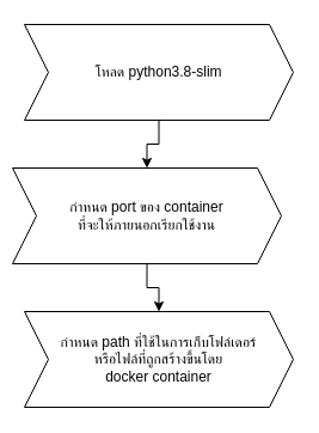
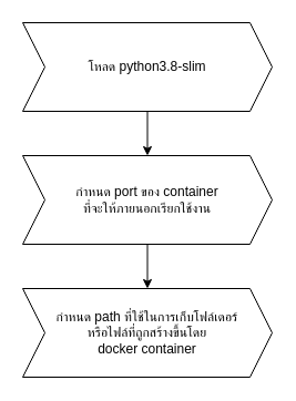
  <mxCell id="0" />
  <mxCell id="1" parent="0" />
  <mxCell id="2" style="edgeStyle=orthogonalEdgeStyle;rounded=0;orthogonalLoop=1;jettySize=auto;html=1;entryX=0.5;entryY=0;entryDx=0;entryDy=0;" edge="1" parent="1" source="3" target="5"><mxGeometry relative="1" as="geometry" /></mxCell>
  <mxCell id="3" value="โหลด python3.8-slim" style="shape=step;perimeter=stepPerimeter;whiteSpace=wrap;html=1;fixedSize=1;" vertex="1" parent="1"><mxGeometry x="20" y="20" width="225" height="80" as="geometry" /></mxCell>
  <mxCell id="4" style="edgeStyle=orthogonalEdgeStyle;rounded=0;orthogonalLoop=1;jettySize=auto;html=1;entryX=0.5;entryY=0;entryDx=0;entryDy=0;" edge="1" parent="1" source="5" target="6"><mxGeometry relative="1" as="geometry" /></mxCell>
- <mxCell id="5" value="กำหนด port ของ container&lt;br&gt;ที่จะให้ภายนอกเรียกใช้งาน" style="shape=step;perimeter=stepPerimeter;whiteSpace=wrap;html=1;fixedSize=1;" vertex="1" parent="1"><mxGeometry x="10" y="140" width="225" height="80" as="geometry" /></mxCell>
+ <mxCell id="5" value="กำหนด port ของ container&lt;br&gt;ที่จะให้ภายนอกเรียกใช้งาน" style="shape=step;perimeter=stepPerimeter;whiteSpace=wrap;html=1;fixedSize=1;" vertex="1" parent="1"><mxGeometry x="20" y="140" width="225" height="80" as="geometry" /></mxCell>
  <mxCell id="6" value="กำหนด path ที่ใช้ในการเก็บโฟล์เดอร์&lt;br&gt;หรือไฟล์ที่ถูกสร้างขึ้นโดย &lt;br&gt;docker container" style="shape=step;perimeter=stepPerimeter;whiteSpace=wrap;html=1;fixedSize=1;" vertex="1" parent="1"><mxGeometry x="20" y="260" width="225" height="80" as="geometry" /></mxCell>
